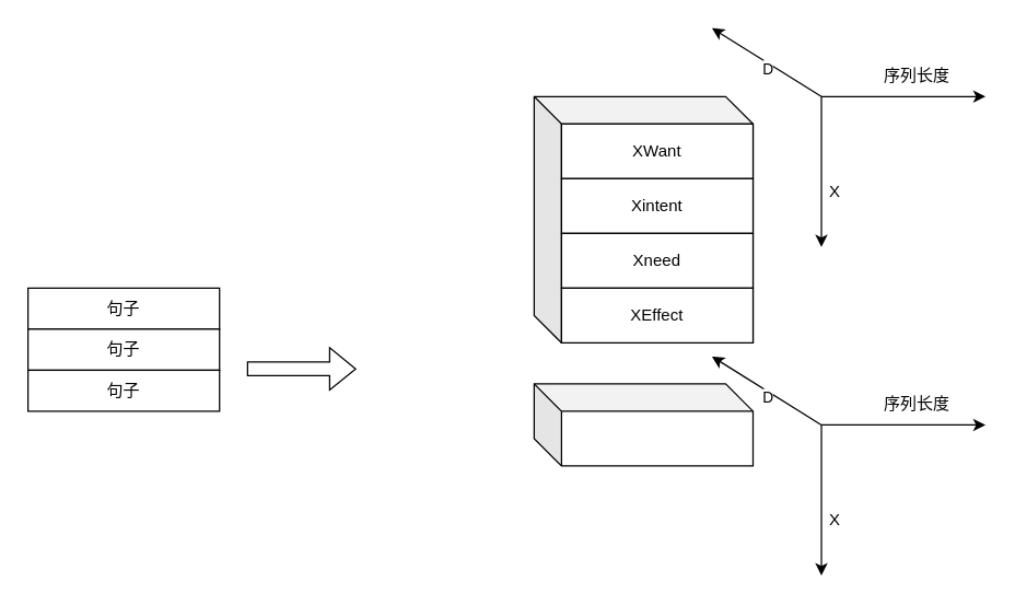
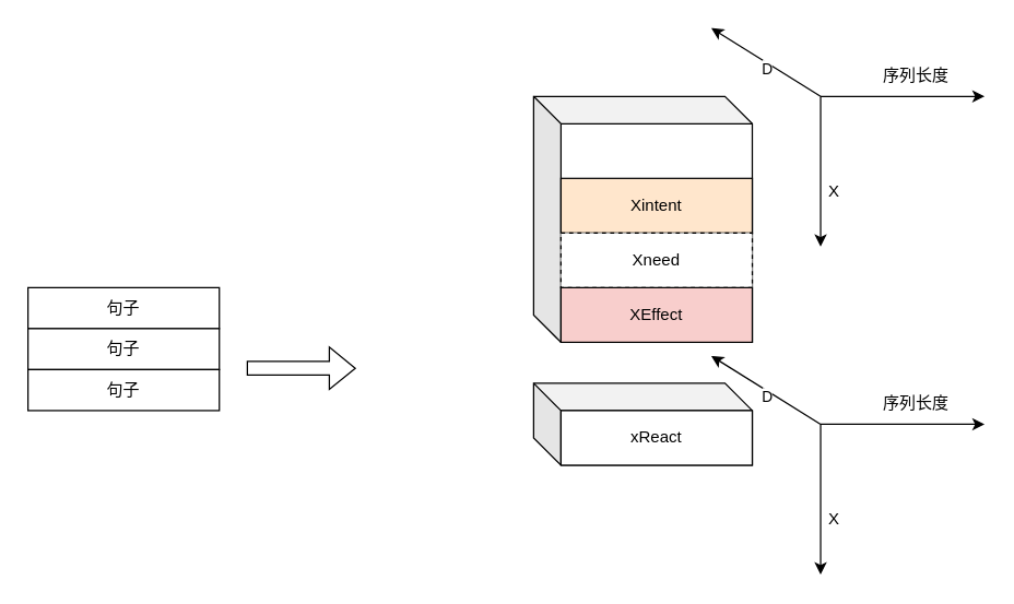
  <mxCell id="0" />
  <mxCell id="1" parent="0" />
  <mxCell id="2" value="句子" style="rounded=0;whiteSpace=wrap;html=1;" vertex="1" parent="1"><mxGeometry x="20" y="210" width="140" height="30" as="geometry" /></mxCell>
  <mxCell id="3" value="句子" style="rounded=0;whiteSpace=wrap;html=1;" vertex="1" parent="1"><mxGeometry x="20" y="240" width="140" height="30" as="geometry" /></mxCell>
  <mxCell id="4" value="句子" style="rounded=0;whiteSpace=wrap;html=1;" vertex="1" parent="1"><mxGeometry x="20" y="270" width="140" height="30" as="geometry" /></mxCell>
  <mxCell id="5" value="" style="shape=flexArrow;endArrow=classic;html=1;rounded=0;" edge="1" parent="1"><mxGeometry width="50" height="50" relative="1" as="geometry"><mxPoint x="180" y="269" as="sourcePoint" /><mxPoint x="260" y="269" as="targetPoint" /></mxGeometry></mxCell>
  <mxCell id="6" value="" style="shape=cube;whiteSpace=wrap;html=1;boundedLbl=1;backgroundOutline=1;darkOpacity=0.05;darkOpacity2=0.1;" vertex="1" parent="1"><mxGeometry x="390" y="70" width="160" height="180" as="geometry" /></mxCell>
- <mxCell id="7" value="XWant" style="rounded=0;whiteSpace=wrap;html=1;" vertex="1" parent="1"><mxGeometry x="410" y="90" width="140" height="40" as="geometry" /></mxCell>
- <mxCell id="8" value="Xintent" style="rounded=0;whiteSpace=wrap;html=1;" vertex="1" parent="1"><mxGeometry x="410" y="130" width="140" height="40" as="geometry" /></mxCell>
- <mxCell id="9" value="Xneed" style="rounded=0;whiteSpace=wrap;html=1;" vertex="1" parent="1"><mxGeometry x="410" y="170" width="140" height="40" as="geometry" /></mxCell>
- <mxCell id="10" value="XEffect" style="rounded=0;whiteSpace=wrap;html=1;" vertex="1" parent="1"><mxGeometry x="410" y="210" width="140" height="40" as="geometry" /></mxCell>
+ <mxCell id="8" value="Xintent" style="rounded=0;whiteSpace=wrap;html=1;fillColor=#ffe6cc;" vertex="1" parent="1"><mxGeometry x="410" y="130" width="140" height="40" as="geometry" /></mxCell>
+ <mxCell id="9" value="Xneed" style="rounded=0;whiteSpace=wrap;html=1;dashed=1;" vertex="1" parent="1"><mxGeometry x="410" y="170" width="140" height="40" as="geometry" /></mxCell>
+ <mxCell id="10" value="XEffect" style="rounded=0;whiteSpace=wrap;html=1;fillColor=#f8cecc;" vertex="1" parent="1"><mxGeometry x="410" y="210" width="140" height="40" as="geometry" /></mxCell>
  <mxCell id="11" value="序列长度" style="text;html=1;strokeColor=none;fillColor=none;align=center;verticalAlign=middle;whiteSpace=wrap;rounded=0;" vertex="1" parent="1"><mxGeometry x="640" y="40" width="60" height="30" as="geometry" /></mxCell>
  <mxCell id="12" value="" style="endArrow=classic;html=1;rounded=0;" edge="1" parent="1"><mxGeometry width="50" height="50" relative="1" as="geometry"><mxPoint x="600" y="70" as="sourcePoint" /><mxPoint x="720" y="70" as="targetPoint" /></mxGeometry></mxCell>
  <mxCell id="13" value="" style="endArrow=classic;html=1;rounded=0;" edge="1" parent="1"><mxGeometry width="50" height="50" relative="1" as="geometry"><mxPoint x="600" y="70" as="sourcePoint" /><mxPoint x="600" y="180" as="targetPoint" /></mxGeometry></mxCell>
  <mxCell id="14" value="" style="endArrow=classic;html=1;rounded=0;" edge="1" parent="1"><mxGeometry width="50" height="50" relative="1" as="geometry"><mxPoint x="600" y="70" as="sourcePoint" /><mxPoint x="520" y="20" as="targetPoint" /></mxGeometry></mxCell>
  <mxCell id="15" value="D" style="edgeLabel;html=1;align=center;verticalAlign=middle;resizable=0;points=[];" vertex="1" connectable="0" parent="14"><mxGeometry x="-0.587" y="1" relative="1" as="geometry"><mxPoint x="-23" y="-11" as="offset" /></mxGeometry></mxCell>
  <mxCell id="16" value="X" style="text;html=1;strokeColor=none;fillColor=none;align=center;verticalAlign=middle;whiteSpace=wrap;rounded=0;" vertex="1" parent="1"><mxGeometry x="590" y="110" width="40" height="60" as="geometry" /></mxCell>
  <mxCell id="17" value="" style="shape=cube;whiteSpace=wrap;html=1;boundedLbl=1;backgroundOutline=1;darkOpacity=0.05;darkOpacity2=0.1;" vertex="1" parent="1"><mxGeometry x="390" y="280" width="160" height="60" as="geometry" /></mxCell>
+ <mxCell id="18" value="xReact" style="rounded=0;whiteSpace=wrap;html=1;" vertex="1" parent="1"><mxGeometry x="410" y="300" width="140" height="40" as="geometry" /></mxCell>
  <mxCell id="19" value="序列长度" style="text;html=1;strokeColor=none;fillColor=none;align=center;verticalAlign=middle;whiteSpace=wrap;rounded=0;" vertex="1" parent="1"><mxGeometry x="640" y="280" width="60" height="30" as="geometry" /></mxCell>
  <mxCell id="20" value="" style="endArrow=classic;html=1;rounded=0;" edge="1" parent="1"><mxGeometry width="50" height="50" relative="1" as="geometry"><mxPoint x="600" y="310" as="sourcePoint" /><mxPoint x="720" y="310" as="targetPoint" /></mxGeometry></mxCell>
  <mxCell id="21" value="" style="endArrow=classic;html=1;rounded=0;" edge="1" parent="1"><mxGeometry width="50" height="50" relative="1" as="geometry"><mxPoint x="600" y="310" as="sourcePoint" /><mxPoint x="600" y="420" as="targetPoint" /></mxGeometry></mxCell>
  <mxCell id="22" value="" style="endArrow=classic;html=1;rounded=0;" edge="1" parent="1"><mxGeometry width="50" height="50" relative="1" as="geometry"><mxPoint x="600" y="310" as="sourcePoint" /><mxPoint x="520" y="260" as="targetPoint" /></mxGeometry></mxCell>
  <mxCell id="23" value="D" style="edgeLabel;html=1;align=center;verticalAlign=middle;resizable=0;points=[];" vertex="1" connectable="0" parent="22"><mxGeometry x="-0.587" y="1" relative="1" as="geometry"><mxPoint x="-23" y="-11" as="offset" /></mxGeometry></mxCell>
  <mxCell id="24" value="X" style="text;html=1;strokeColor=none;fillColor=none;align=center;verticalAlign=middle;whiteSpace=wrap;rounded=0;" vertex="1" parent="1"><mxGeometry x="590" y="350" width="40" height="60" as="geometry" /></mxCell>
